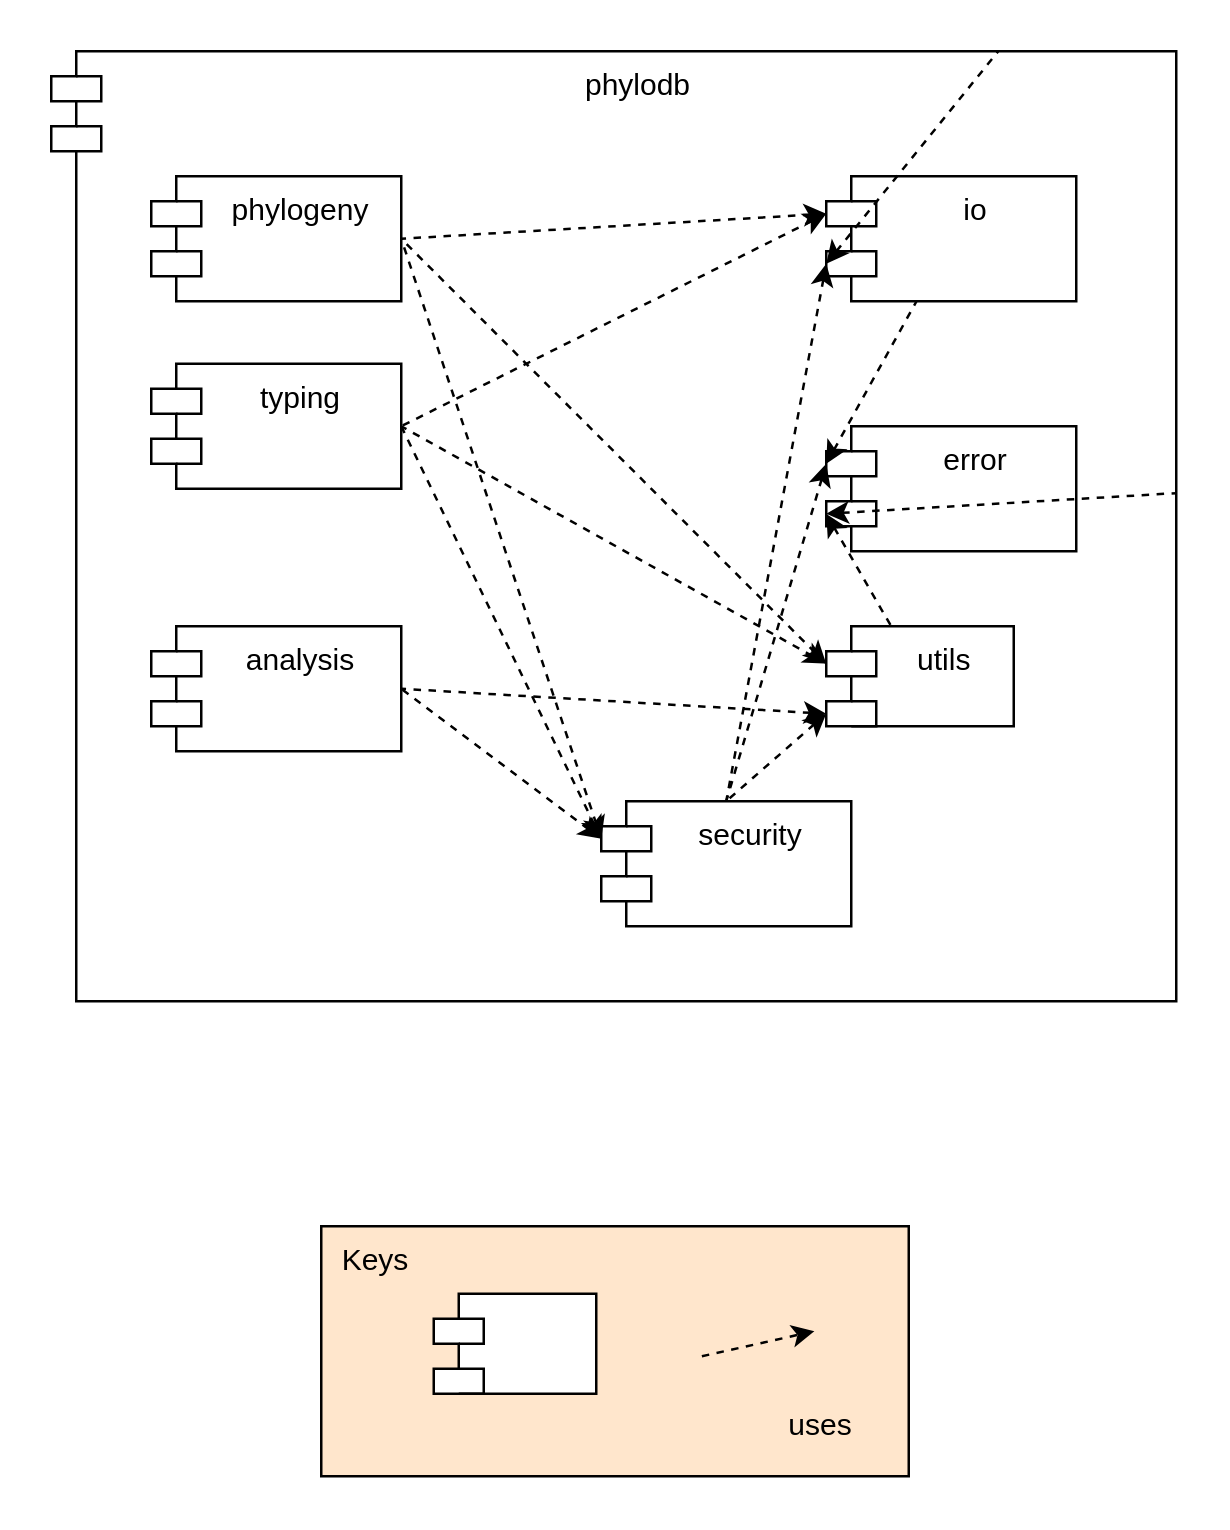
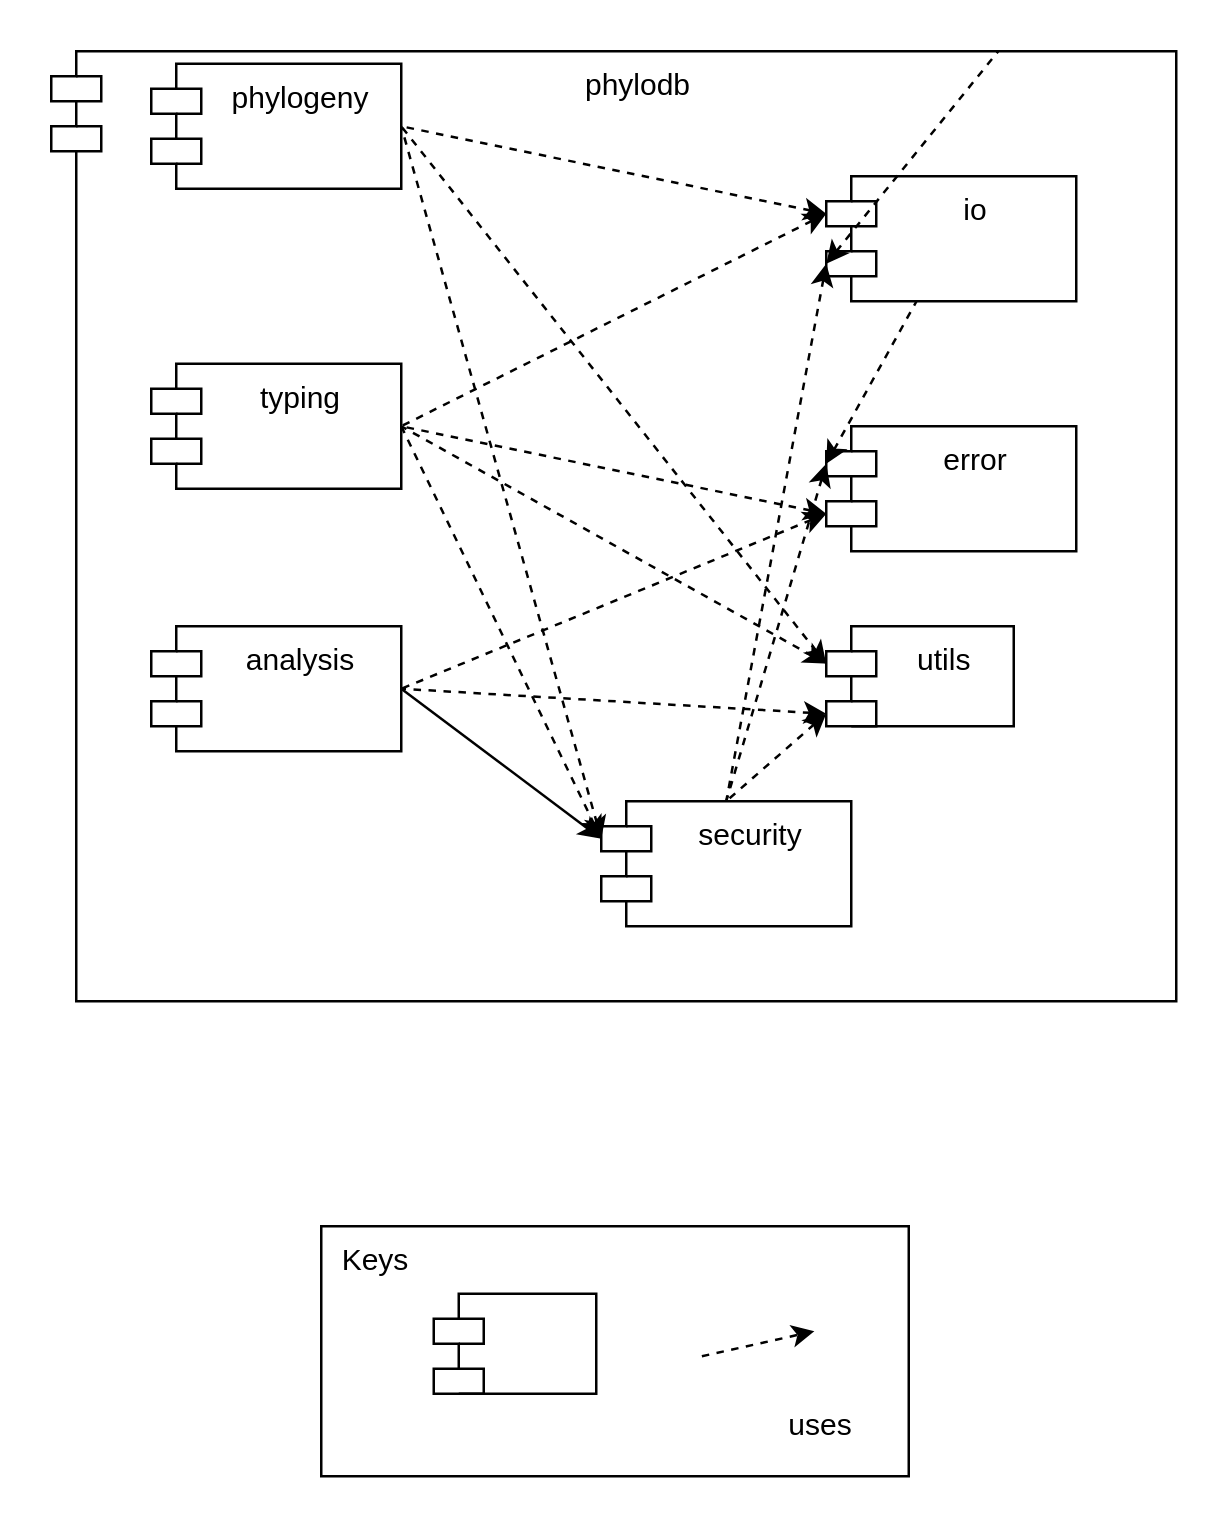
  <mxCell id="0" />
  <mxCell id="1" parent="0" />
  <mxCell id="2" value="phylodb" style="shape=module;align=left;spacingLeft=20;align=center;verticalAlign=top;fillColor=none;" parent="1" vertex="1"><mxGeometry x="20" y="20" width="450" height="380" as="geometry" /></mxCell>
  <mxCell id="3" value="analysis" style="shape=module;align=left;spacingLeft=20;align=center;verticalAlign=top;" parent="1" vertex="1"><mxGeometry x="60" y="250" width="100" height="50" as="geometry" /></mxCell>
  <mxCell id="4" value="typing" style="shape=module;align=left;spacingLeft=20;align=center;verticalAlign=top;" parent="1" vertex="1"><mxGeometry x="60" y="145" width="100" height="50" as="geometry" /></mxCell>
- <mxCell id="5" value="phylogeny" style="shape=module;align=left;spacingLeft=20;align=center;verticalAlign=top;" parent="1" vertex="1"><mxGeometry x="60" y="70" width="100" height="50" as="geometry" /></mxCell>
+ <mxCell id="5" value="phylogeny" style="shape=module;align=left;spacingLeft=20;align=center;verticalAlign=top;" parent="1" vertex="1"><mxGeometry x="60" y="25" width="100" height="50" as="geometry" /></mxCell>
  <mxCell id="6" value="io" style="shape=module;align=left;spacingLeft=20;align=center;verticalAlign=top;" parent="1" vertex="1"><mxGeometry x="330" y="70" width="100" height="50" as="geometry" /></mxCell>
  <mxCell id="7" value="error" style="shape=module;align=left;spacingLeft=20;align=center;verticalAlign=top;" parent="1" vertex="1"><mxGeometry x="330" y="170" width="100" height="50" as="geometry" /></mxCell>
  <mxCell id="8" value="utils" style="shape=module;align=left;spacingLeft=20;align=center;verticalAlign=top;" parent="1" vertex="1"><mxGeometry x="330" y="250" width="75" height="40" as="geometry" /></mxCell>
  <mxCell id="9" value="" style="endArrow=none;dashed=1;html=1;entryX=1;entryY=0.5;entryDx=0;entryDy=0;exitX=0;exitY=0;exitDx=0;exitDy=15;exitPerimeter=0;startArrow=classic;startFill=1;" parent="1" source="6" target="5" edge="1"><mxGeometry width="50" height="50" relative="1" as="geometry"><mxPoint x="270" y="320" as="sourcePoint" /><mxPoint x="320" y="270" as="targetPoint" /></mxGeometry></mxCell>
  <mxCell id="10" value="" style="endArrow=none;dashed=1;html=1;entryX=1;entryY=0.5;entryDx=0;entryDy=0;exitX=0;exitY=0;exitDx=0;exitDy=15;exitPerimeter=0;startArrow=classic;startFill=1;" parent="1" source="6" target="4" edge="1"><mxGeometry width="50" height="50" relative="1" as="geometry"><mxPoint x="300" y="125" as="sourcePoint" /><mxPoint x="190" y="105" as="targetPoint" /></mxGeometry></mxCell>
  <mxCell id="11" value="" style="endArrow=none;dashed=1;html=1;startArrow=classic;startFill=1;exitX=0;exitY=0;exitDx=0;exitDy=35;exitPerimeter=0;" parent="1" source="6" target="2" edge="1"><mxGeometry width="50" height="50" relative="1" as="geometry"><mxPoint x="290" y="140" as="sourcePoint" /><mxPoint x="190" y="185" as="targetPoint" /></mxGeometry></mxCell>
  <mxCell id="12" value="" style="endArrow=none;dashed=1;html=1;entryX=0.5;entryY=0;entryDx=0;entryDy=0;startArrow=classic;startFill=1;exitX=0;exitY=0;exitDx=0;exitDy=35;exitPerimeter=0;" parent="1" source="6" target="20" edge="1"><mxGeometry width="50" height="50" relative="1" as="geometry"><mxPoint x="280" y="140" as="sourcePoint" /><mxPoint x="190" y="265" as="targetPoint" /></mxGeometry></mxCell>
  <mxCell id="13" value="" style="endArrow=none;dashed=1;html=1;exitX=0;exitY=0;exitDx=0;exitDy=15;exitPerimeter=0;startArrow=classic;startFill=1;" parent="1" source="7" target="6" edge="1"><mxGeometry width="50" height="50" relative="1" as="geometry"><mxPoint x="300" y="125" as="sourcePoint" /><mxPoint x="190" y="105" as="targetPoint" /></mxGeometry></mxCell>
  <mxCell id="14" value="" style="endArrow=none;dashed=1;html=1;entryX=1;entryY=0.5;entryDx=0;entryDy=0;exitX=0;exitY=0;exitDx=0;exitDy=15;exitPerimeter=0;startArrow=classic;startFill=1;" parent="1" source="20" target="4" edge="1"><mxGeometry width="50" height="50" relative="1" as="geometry"><mxPoint x="300" y="210" as="sourcePoint" /><mxPoint x="190" y="105" as="targetPoint" /></mxGeometry></mxCell>
- <mxCell id="15" value="" style="endArrow=none;dashed=1;html=1;exitX=0;exitY=0;exitDx=0;exitDy=35;exitPerimeter=0;startArrow=classic;startFill=1;" parent="1" source="7" target="8" edge="1"><mxGeometry width="50" height="50" relative="1" as="geometry"><mxPoint x="300" y="210" as="sourcePoint" /><mxPoint x="190" y="185" as="targetPoint" /></mxGeometry></mxCell>
+ <mxCell id="15" value="" style="endArrow=none;dashed=1;html=1;entryX=1;entryY=0.5;entryDx=0;entryDy=0;exitX=0;exitY=0;exitDx=0;exitDy=35;exitPerimeter=0;startArrow=classic;startFill=1;" parent="1" source="7" target="3" edge="1"><mxGeometry width="50" height="50" relative="1" as="geometry"><mxPoint x="300" y="210" as="sourcePoint" /><mxPoint x="190" y="185" as="targetPoint" /></mxGeometry></mxCell>
  <mxCell id="16" value="" style="endArrow=none;dashed=1;html=1;entryX=0.5;entryY=0;entryDx=0;entryDy=0;exitX=0;exitY=0;exitDx=0;exitDy=35;exitPerimeter=0;startArrow=classic;startFill=1;" parent="1" source="8" target="20" edge="1"><mxGeometry width="50" height="50" relative="1" as="geometry"><mxPoint x="300" y="230" as="sourcePoint" /><mxPoint x="190" y="345" as="targetPoint" /></mxGeometry></mxCell>
  <mxCell id="17" value="" style="endArrow=none;dashed=1;html=1;entryX=1;entryY=0.5;entryDx=0;entryDy=0;exitX=0;exitY=0;exitDx=0;exitDy=35;exitPerimeter=0;startArrow=classic;startFill=1;" parent="1" source="8" target="3" edge="1"><mxGeometry width="50" height="50" relative="1" as="geometry"><mxPoint x="300" y="315" as="sourcePoint" /><mxPoint x="190" y="345" as="targetPoint" /></mxGeometry></mxCell>
  <mxCell id="18" value="" style="endArrow=none;dashed=1;html=1;entryX=1;entryY=0.5;entryDx=0;entryDy=0;startArrow=classic;startFill=1;exitX=0;exitY=0;exitDx=0;exitDy=15;exitPerimeter=0;" parent="1" source="8" target="4" edge="1"><mxGeometry width="50" height="50" relative="1" as="geometry"><mxPoint x="300" y="315" as="sourcePoint" /><mxPoint x="190" y="265" as="targetPoint" /></mxGeometry></mxCell>
  <mxCell id="19" value="" style="endArrow=none;dashed=1;html=1;entryX=1;entryY=0.5;entryDx=0;entryDy=0;startArrow=classic;startFill=1;exitX=0;exitY=0;exitDx=0;exitDy=15;exitPerimeter=0;" parent="1" source="8" target="5" edge="1"><mxGeometry width="50" height="50" relative="1" as="geometry"><mxPoint x="310" y="280" as="sourcePoint" /><mxPoint x="190" y="185" as="targetPoint" /></mxGeometry></mxCell>
  <mxCell id="20" value="security" style="shape=module;align=left;spacingLeft=20;align=center;verticalAlign=top;" parent="1" vertex="1"><mxGeometry x="240" y="320" width="100" height="50" as="geometry" /></mxCell>
  <mxCell id="21" value="" style="endArrow=none;dashed=1;html=1;entryX=0.5;entryY=0;entryDx=0;entryDy=0;exitX=0;exitY=0;exitDx=0;exitDy=15;exitPerimeter=0;startArrow=classic;startFill=1;" parent="1" source="7" target="20" edge="1"><mxGeometry width="50" height="50" relative="1" as="geometry"><mxPoint x="315" y="200" as="sourcePoint" /><mxPoint x="180" y="210" as="targetPoint" /></mxGeometry></mxCell>
- <mxCell id="22" value="" style="endArrow=none;dashed=1;html=1;exitX=0;exitY=0;exitDx=0;exitDy=35;exitPerimeter=0;startArrow=classic;startFill=1;" parent="1" source="7" target="2" edge="1"><mxGeometry width="50" height="50" relative="1" as="geometry"><mxPoint x="205" y="345" as="sourcePoint" /><mxPoint x="170" y="195" as="targetPoint" /></mxGeometry></mxCell>
+ <mxCell id="22" value="" style="endArrow=none;dashed=1;html=1;entryX=1;entryY=0.5;entryDx=0;entryDy=0;exitX=0;exitY=0;exitDx=0;exitDy=35;exitPerimeter=0;startArrow=classic;startFill=1;" parent="1" source="7" target="4" edge="1"><mxGeometry width="50" height="50" relative="1" as="geometry"><mxPoint x="205" y="345" as="sourcePoint" /><mxPoint x="170" y="195" as="targetPoint" /></mxGeometry></mxCell>
  <mxCell id="23" value="" style="endArrow=none;dashed=1;html=1;entryX=1;entryY=0.5;entryDx=0;entryDy=0;exitX=0;exitY=0;exitDx=0;exitDy=15;exitPerimeter=0;startArrow=classic;startFill=1;" parent="1" source="20" target="5" edge="1"><mxGeometry width="50" height="50" relative="1" as="geometry"><mxPoint x="340" y="215" as="sourcePoint" /><mxPoint x="170" y="195" as="targetPoint" /></mxGeometry></mxCell>
- <mxCell id="24" value="" style="endArrow=none;dashed=1;html=1;entryX=1;entryY=0.5;entryDx=0;entryDy=0;startArrow=classic;startFill=1;exitX=0;exitY=0;exitDx=0;exitDy=15;exitPerimeter=0;" parent="1" source="20" target="3" edge="1"><mxGeometry width="50" height="50" relative="1" as="geometry"><mxPoint x="200" y="330" as="sourcePoint" /><mxPoint x="170" y="195" as="targetPoint" /></mxGeometry></mxCell>
+ <mxCell id="24" value="" style="endArrow=none;dashed=0;html=1;entryX=1;entryY=0.5;entryDx=0;entryDy=0;startArrow=classic;startFill=1;exitX=0;exitY=0;exitDx=0;exitDy=15;exitPerimeter=0;" parent="1" source="20" target="3" edge="1"><mxGeometry width="50" height="50" relative="1" as="geometry"><mxPoint x="200" y="330" as="sourcePoint" /><mxPoint x="170" y="195" as="targetPoint" /></mxGeometry></mxCell>
  <mxCell id="25" value="" style="group" vertex="1" connectable="0" parent="1"><mxGeometry x="128" y="490" width="235" height="100" as="geometry" /></mxCell>
- <mxCell id="26" value="&amp;nbsp; Keys" style="rounded=0;whiteSpace=wrap;html=1;align=left;verticalAlign=top;fillColor=#ffe6cc;" vertex="1" parent="25"><mxGeometry width="235" height="100" as="geometry" /></mxCell>
+ <mxCell id="26" value="&amp;nbsp; Keys" style="rounded=0;whiteSpace=wrap;html=1;align=left;verticalAlign=top;" vertex="1" parent="25"><mxGeometry width="235" height="100" as="geometry" /></mxCell>
  <mxCell id="27" value="" style="endArrow=classic;html=1;exitX=1;exitY=0.5;exitDx=0;exitDy=0;startArrow=none;startFill=0;endFill=1;dashed=1;" edge="1" parent="25"><mxGeometry width="50" height="50" relative="1" as="geometry"><mxPoint x="152.25" y="52" as="sourcePoint" /><mxPoint x="197.25" y="42" as="targetPoint" /></mxGeometry></mxCell>
  <mxCell id="28" value="uses" style="text;html=1;strokeColor=none;fillColor=none;align=center;verticalAlign=middle;whiteSpace=wrap;rounded=0;" vertex="1" parent="25"><mxGeometry x="170" y="70" width="59.5" height="20" as="geometry" /></mxCell>
  <mxCell id="29" value="" style="shape=module;align=left;spacingLeft=20;align=center;verticalAlign=top;" vertex="1" parent="25"><mxGeometry x="45" y="27" width="65" height="40" as="geometry" /></mxCell>
